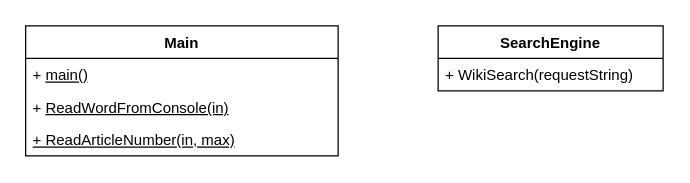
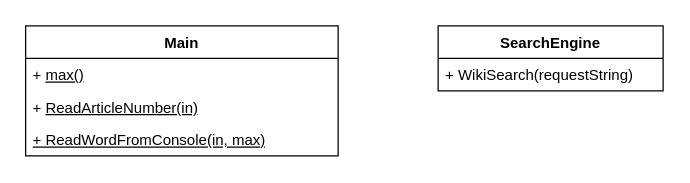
  <mxCell id="0" />
  <mxCell id="1" parent="0" />
  <mxCell id="2" value="Main" style="swimlane;fontStyle=1;align=center;verticalAlign=top;childLayout=stackLayout;horizontal=1;startSize=26;horizontalStack=0;resizeParent=1;resizeParentMax=0;resizeLast=0;collapsible=1;marginBottom=0;whiteSpace=wrap;html=1;" vertex="1" parent="1"><mxGeometry x="20" y="20" width="250" height="104" as="geometry" /></mxCell>
- <mxCell id="3" value="+ &lt;u&gt;main()&lt;/u&gt;" style="text;strokeColor=none;fillColor=none;align=left;verticalAlign=top;spacingLeft=4;spacingRight=4;overflow=hidden;rotatable=0;points=[[0,0.5],[1,0.5]];portConstraint=eastwest;whiteSpace=wrap;html=1;" vertex="1" parent="2"><mxGeometry y="26" width="250" height="26" as="geometry" /></mxCell>
- <mxCell id="4" value="+ &lt;u&gt;ReadWordFromConsole(in)&lt;/u&gt;" style="text;strokeColor=none;fillColor=none;align=left;verticalAlign=top;spacingLeft=4;spacingRight=4;overflow=hidden;rotatable=0;points=[[0,0.5],[1,0.5]];portConstraint=eastwest;whiteSpace=wrap;html=1;" vertex="1" parent="2"><mxGeometry y="52" width="250" height="26" as="geometry" /></mxCell>
- <mxCell id="5" value="&lt;u&gt;+&amp;nbsp;ReadArticleNumber&lt;span style=&quot;background-color: initial;&quot;&gt;(in, max)&lt;/span&gt;&lt;/u&gt;" style="text;strokeColor=none;fillColor=none;align=left;verticalAlign=top;spacingLeft=4;spacingRight=4;overflow=hidden;rotatable=0;points=[[0,0.5],[1,0.5]];portConstraint=eastwest;whiteSpace=wrap;html=1;" vertex="1" parent="2"><mxGeometry y="78" width="250" height="26" as="geometry" /></mxCell>
+ <mxCell id="3" value="+ &lt;u&gt;max()&lt;/u&gt;" style="text;strokeColor=none;fillColor=none;align=left;verticalAlign=top;spacingLeft=4;spacingRight=4;overflow=hidden;rotatable=0;points=[[0,0.5],[1,0.5]];portConstraint=eastwest;whiteSpace=wrap;html=1;" vertex="1" parent="2"><mxGeometry y="26" width="250" height="26" as="geometry" /></mxCell>
+ <mxCell id="4" value="+ &lt;u&gt;ReadArticleNumber(in)&lt;/u&gt;" style="text;strokeColor=none;fillColor=none;align=left;verticalAlign=top;spacingLeft=4;spacingRight=4;overflow=hidden;rotatable=0;points=[[0,0.5],[1,0.5]];portConstraint=eastwest;whiteSpace=wrap;html=1;" vertex="1" parent="2"><mxGeometry y="52" width="250" height="26" as="geometry" /></mxCell>
+ <mxCell id="5" value="&lt;u&gt;+&amp;nbsp;ReadWordFromConsole&lt;span style=&quot;background-color: initial;&quot;&gt;(in, max)&lt;/span&gt;&lt;/u&gt;" style="text;strokeColor=none;fillColor=none;align=left;verticalAlign=top;spacingLeft=4;spacingRight=4;overflow=hidden;rotatable=0;points=[[0,0.5],[1,0.5]];portConstraint=eastwest;whiteSpace=wrap;html=1;" vertex="1" parent="2"><mxGeometry y="78" width="250" height="26" as="geometry" /></mxCell>
  <mxCell id="6" value="SearchEngine" style="swimlane;fontStyle=1;align=center;verticalAlign=top;childLayout=stackLayout;horizontal=1;startSize=26;horizontalStack=0;resizeParent=1;resizeParentMax=0;resizeLast=0;collapsible=1;marginBottom=0;whiteSpace=wrap;html=1;" vertex="1" parent="1"><mxGeometry x="350" y="20" width="180" height="52" as="geometry" /></mxCell>
  <mxCell id="7" value="+&amp;nbsp;WikiSearch(requestString)" style="text;strokeColor=none;fillColor=none;align=left;verticalAlign=top;spacingLeft=4;spacingRight=4;overflow=hidden;rotatable=0;points=[[0,0.5],[1,0.5]];portConstraint=eastwest;whiteSpace=wrap;html=1;" vertex="1" parent="6"><mxGeometry y="26" width="180" height="26" as="geometry" /></mxCell>
